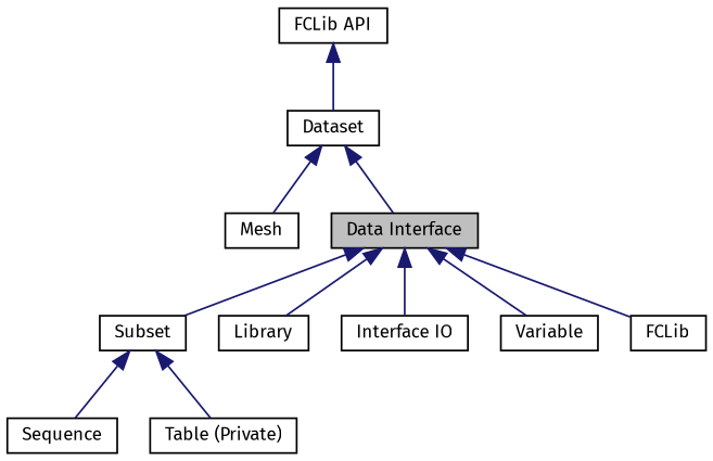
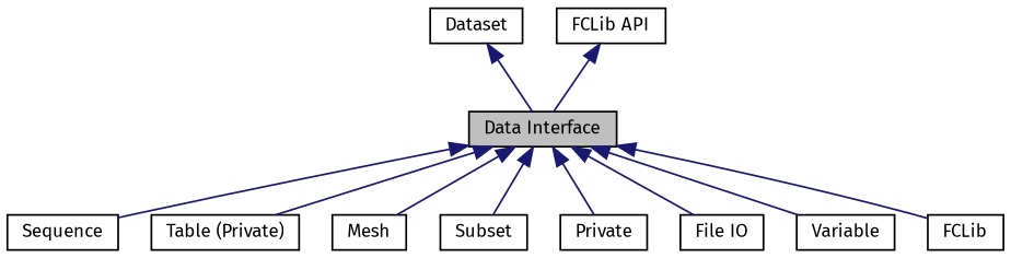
  digraph {
    fontname="Fira Sans"
    rankdir=TB
    node [color=black fillcolor=white fontname="Fira Sans" fontsize=10 shape=record style=filled]
    edge [color=midnightblue dir=back fontname="Fira Sans" fontsize=8 labelfontname="FreeSans.ttf" labelfontsize=8 shape=plaintext style=solid]
    n1 [height=0.2 label=Sequence width=0.4]
    n2 [height=0.2 label="Table (Private)" width=0.4]
    n3 [height=0.2 label=Mesh width=0.4]
    n4 [fillcolor=grey75 fontcolor=black height=0.2 label="Data Interface" width=0.4]
    n5 [height=0.2 label=Subset width=0.4]
-   n6 [height=0.2 label=Library width=0.4]
-   n7 [height=0.2 label="Interface IO" width=0.4]
+   n6 [height=0.2 label=Private width=0.4]
+   n7 [height=0.2 label="File IO" width=0.4]
    n8 [height=0.2 label=Variable width=0.4]
    n9 [height=0.2 label=FCLib width=0.4]
    n10 [height=0.2 label=Dataset width=0.4]
    n11 [height=0.2 label="FCLib API" width=0.4]
-   n5 -> n1
-   n5 -> n2
-   n10 -> n3
+   n4 -> n1
+   n4 -> n2
+   n4 -> n3
    n4 -> n5
    n4 -> n6
    n4 -> n7
    n4 -> n8
    n4 -> n9
    n10 -> n4
-   n11 -> n10
+   n11 -> n4
  }
